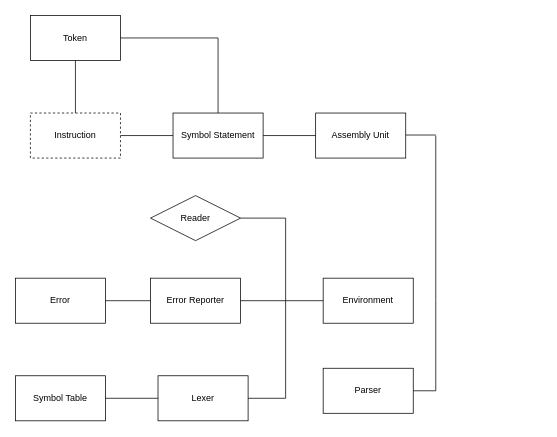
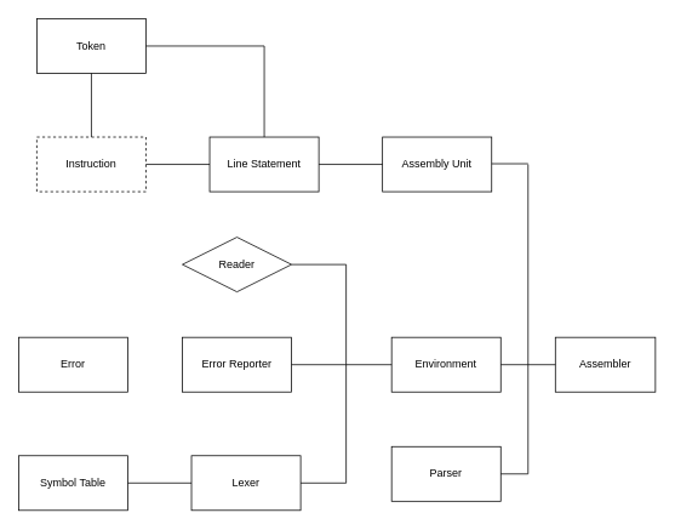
  <mxCell id="0" />
  <mxCell id="1" parent="0" />
+ <mxCell id="2" value="Assembler" style="rounded=0;whiteSpace=wrap;html=1;" vertex="1" parent="1"><mxGeometry x="610" y="370" width="110" height="60" as="geometry" /></mxCell>
  <mxCell id="3" value="Error" style="rounded=0;whiteSpace=wrap;html=1;" vertex="1" parent="1"><mxGeometry x="20" y="370" width="120" height="60" as="geometry" /></mxCell>
  <mxCell id="4" value="Lexer" style="rounded=0;whiteSpace=wrap;html=1;" vertex="1" parent="1"><mxGeometry x="210" y="500" width="120" height="60" as="geometry" /></mxCell>
  <mxCell id="5" value="Error Reporter" style="rounded=0;whiteSpace=wrap;html=1;" vertex="1" parent="1"><mxGeometry x="200" y="370" width="120" height="60" as="geometry" /></mxCell>
  <mxCell id="6" value="Parser" style="rounded=0;whiteSpace=wrap;html=1;" vertex="1" parent="1"><mxGeometry x="430" y="490" width="120" height="60" as="geometry" /></mxCell>
  <mxCell id="7" value="Environment" style="rounded=0;whiteSpace=wrap;html=1;" vertex="1" parent="1"><mxGeometry x="430" y="370" width="120" height="60" as="geometry" /></mxCell>
  <mxCell id="8" value="Reader" style="rhombus;whiteSpace=wrap;html=1;" vertex="1" parent="1"><mxGeometry x="200" y="260" width="120" height="60" as="geometry" /></mxCell>
- <mxCell id="9" value="Symbol Statement" style="rounded=0;whiteSpace=wrap;html=1;" vertex="1" parent="1"><mxGeometry x="230" y="150" width="120" height="60" as="geometry" /></mxCell>
+ <mxCell id="9" value="Line Statement" style="rounded=0;whiteSpace=wrap;html=1;" vertex="1" parent="1"><mxGeometry x="230" y="150" width="120" height="60" as="geometry" /></mxCell>
  <mxCell id="10" value="Instruction" style="rounded=0;whiteSpace=wrap;html=1;dashed=1;" vertex="1" parent="1"><mxGeometry x="40" y="150" width="120" height="60" as="geometry" /></mxCell>
  <mxCell id="11" value="Token" style="rounded=0;whiteSpace=wrap;html=1;" vertex="1" parent="1"><mxGeometry x="40" y="20" width="120" height="60" as="geometry" /></mxCell>
  <mxCell id="12" value="Symbol Table" style="rounded=0;whiteSpace=wrap;html=1;" vertex="1" parent="1"><mxGeometry x="20" y="500" width="120" height="60" as="geometry" /></mxCell>
- <mxCell id="13" value="" style="endArrow=none;html=1;entryX=1;entryY=0.5;entryDx=0;entryDy=0;exitX=0;exitY=0.5;exitDx=0;exitDy=0;" edge="1" parent="1" source="5" target="3"><mxGeometry width="50" height="50" relative="1" as="geometry"><mxPoint x="270" y="400" as="sourcePoint" /><mxPoint x="320" y="350" as="targetPoint" /></mxGeometry></mxCell>
  <mxCell id="14" value="" style="endArrow=none;html=1;entryX=0;entryY=0.5;entryDx=0;entryDy=0;" edge="1" parent="1" target="7"><mxGeometry width="50" height="50" relative="1" as="geometry"><mxPoint x="320" y="400" as="sourcePoint" /><mxPoint x="370" y="350" as="targetPoint" /></mxGeometry></mxCell>
  <mxCell id="15" value="" style="endArrow=none;html=1;exitX=1;exitY=0.5;exitDx=0;exitDy=0;" edge="1" parent="1" source="8"><mxGeometry width="50" height="50" relative="1" as="geometry"><mxPoint x="360" y="300" as="sourcePoint" /><mxPoint x="380" y="290" as="targetPoint" /></mxGeometry></mxCell>
  <mxCell id="16" value="" style="endArrow=none;html=1;" edge="1" parent="1"><mxGeometry width="50" height="50" relative="1" as="geometry"><mxPoint x="380" y="290" as="sourcePoint" /><mxPoint x="380" y="400" as="targetPoint" /></mxGeometry></mxCell>
  <mxCell id="17" value="" style="endArrow=none;html=1;entryX=1;entryY=0.5;entryDx=0;entryDy=0;" edge="1" parent="1" target="4"><mxGeometry width="50" height="50" relative="1" as="geometry"><mxPoint x="380" y="530" as="sourcePoint" /><mxPoint x="410" y="250" as="targetPoint" /></mxGeometry></mxCell>
  <mxCell id="18" value="" style="endArrow=none;html=1;" edge="1" parent="1"><mxGeometry width="50" height="50" relative="1" as="geometry"><mxPoint x="380" y="530" as="sourcePoint" /><mxPoint x="380" y="400" as="targetPoint" /></mxGeometry></mxCell>
+ <mxCell id="19" value="" style="endArrow=none;html=1;exitX=1;exitY=0.5;exitDx=0;exitDy=0;entryX=0;entryY=0.5;entryDx=0;entryDy=0;" edge="1" parent="1" source="7" target="2"><mxGeometry width="50" height="50" relative="1" as="geometry"><mxPoint x="580" y="300" as="sourcePoint" /><mxPoint x="630" y="250" as="targetPoint" /></mxGeometry></mxCell>
  <mxCell id="20" value="" style="endArrow=none;html=1;" edge="1" parent="1"><mxGeometry width="50" height="50" relative="1" as="geometry"><mxPoint x="580" y="520" as="sourcePoint" /><mxPoint x="580" y="400" as="targetPoint" /></mxGeometry></mxCell>
  <mxCell id="21" value="" style="endArrow=none;html=1;exitX=1;exitY=0.5;exitDx=0;exitDy=0;" edge="1" parent="1" source="6"><mxGeometry width="50" height="50" relative="1" as="geometry"><mxPoint x="570" y="300" as="sourcePoint" /><mxPoint x="580" y="520" as="targetPoint" /></mxGeometry></mxCell>
  <mxCell id="22" value="Assembly Unit" style="rounded=0;whiteSpace=wrap;html=1;" vertex="1" parent="1"><mxGeometry x="420" y="150" width="120" height="60" as="geometry" /></mxCell>
  <mxCell id="23" value="" style="endArrow=none;html=1;" edge="1" parent="1"><mxGeometry width="50" height="50" relative="1" as="geometry"><mxPoint x="540" y="179.29" as="sourcePoint" /><mxPoint x="580" y="179.29" as="targetPoint" /></mxGeometry></mxCell>
  <mxCell id="24" value="" style="endArrow=none;html=1;" edge="1" parent="1"><mxGeometry width="50" height="50" relative="1" as="geometry"><mxPoint x="580" y="400" as="sourcePoint" /><mxPoint x="580" y="180" as="targetPoint" /></mxGeometry></mxCell>
  <mxCell id="25" value="" style="endArrow=none;html=1;entryX=0;entryY=0.5;entryDx=0;entryDy=0;exitX=1;exitY=0.5;exitDx=0;exitDy=0;" edge="1" parent="1" source="10" target="9"><mxGeometry width="50" height="50" relative="1" as="geometry"><mxPoint x="160" y="190" as="sourcePoint" /><mxPoint x="210" y="140" as="targetPoint" /></mxGeometry></mxCell>
  <mxCell id="26" value="" style="endArrow=none;html=1;exitX=1;exitY=0.5;exitDx=0;exitDy=0;entryX=0;entryY=0.5;entryDx=0;entryDy=0;" edge="1" parent="1" source="9" target="22"><mxGeometry width="50" height="50" relative="1" as="geometry"><mxPoint x="350" y="210" as="sourcePoint" /><mxPoint x="400" y="160" as="targetPoint" /></mxGeometry></mxCell>
  <mxCell id="27" value="" style="endArrow=none;html=1;entryX=0;entryY=0.5;entryDx=0;entryDy=0;exitX=1;exitY=0.5;exitDx=0;exitDy=0;" edge="1" parent="1" source="12" target="4"><mxGeometry width="50" height="50" relative="1" as="geometry"><mxPoint x="150" y="560" as="sourcePoint" /><mxPoint x="200" y="510" as="targetPoint" /></mxGeometry></mxCell>
  <mxCell id="28" value="" style="endArrow=none;html=1;entryX=0.5;entryY=1;entryDx=0;entryDy=0;exitX=0.5;exitY=0;exitDx=0;exitDy=0;" edge="1" parent="1" source="10" target="11"><mxGeometry width="50" height="50" relative="1" as="geometry"><mxPoint x="86" y="150" as="sourcePoint" /><mxPoint x="140" y="100" as="targetPoint" /></mxGeometry></mxCell>
  <mxCell id="29" value="" style="endArrow=none;html=1;exitX=0.5;exitY=0;exitDx=0;exitDy=0;" edge="1" parent="1" source="9"><mxGeometry width="50" height="50" relative="1" as="geometry"><mxPoint x="270" y="150" as="sourcePoint" /><mxPoint x="290" y="50" as="targetPoint" /></mxGeometry></mxCell>
  <mxCell id="30" value="" style="endArrow=none;html=1;exitX=1;exitY=0.5;exitDx=0;exitDy=0;" edge="1" parent="1" source="11"><mxGeometry width="50" height="50" relative="1" as="geometry"><mxPoint x="190" y="90" as="sourcePoint" /><mxPoint x="290" y="50" as="targetPoint" /></mxGeometry></mxCell>
